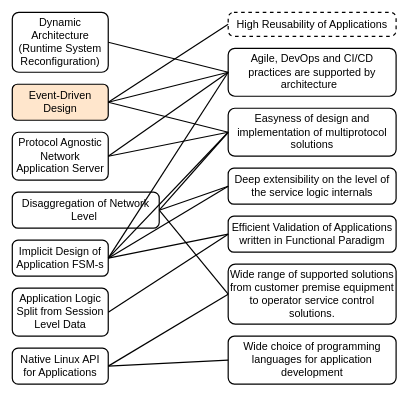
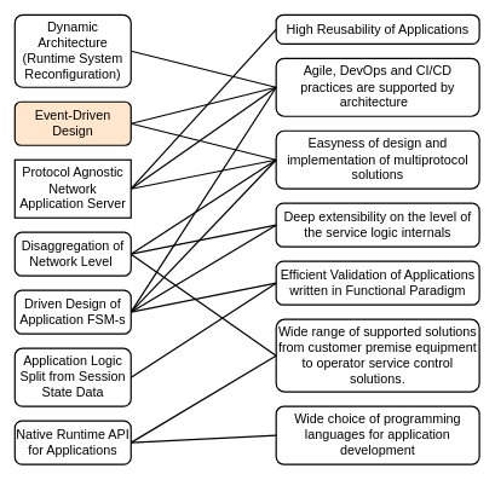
  <mxCell id="0" />
  <mxCell id="1" parent="0" />
  <mxCell id="2" value="Event-Driven Design" style="rounded=1;whiteSpace=wrap;html=1;strokeWidth=2;arcSize=14;fontSize=18;fillColor=#ffe6cc;" vertex="1" parent="1"><mxGeometry x="20" y="140" width="160" height="60" as="geometry" /></mxCell>
- <mxCell id="3" value="Disaggregation of Network Level&amp;nbsp;" style="rounded=1;whiteSpace=wrap;html=1;strokeWidth=2;arcSize=16;fontSize=18;" vertex="1" parent="1"><mxGeometry x="20" y="320" width="245" height="60" as="geometry" /></mxCell>
- <mxCell id="4" value="Implicit Design of Application FSM-s" style="rounded=1;whiteSpace=wrap;html=1;strokeWidth=2;arcSize=16;fontSize=18;" vertex="1" parent="1"><mxGeometry x="20" y="400" width="160" height="60" as="geometry" /></mxCell>
- <mxCell id="5" value="Native Linux API for Applications" style="rounded=1;whiteSpace=wrap;html=1;strokeWidth=2;arcSize=16;fontSize=18;" vertex="1" parent="1"><mxGeometry x="20" y="580" width="160" height="60" as="geometry" /></mxCell>
+ <mxCell id="3" value="Disaggregation of Network Level&amp;nbsp;" style="rounded=1;whiteSpace=wrap;html=1;strokeWidth=2;arcSize=16;fontSize=18;" vertex="1" parent="1"><mxGeometry x="20" y="320" width="160" height="60" as="geometry" /></mxCell>
+ <mxCell id="4" value="Driven Design of Application FSM-s" style="rounded=1;whiteSpace=wrap;html=1;strokeWidth=2;arcSize=16;fontSize=18;" vertex="1" parent="1"><mxGeometry x="20" y="400" width="160" height="60" as="geometry" /></mxCell>
+ <mxCell id="5" value="Native Runtime API for Applications" style="rounded=1;whiteSpace=wrap;html=1;strokeWidth=2;arcSize=16;fontSize=18;" vertex="1" parent="1"><mxGeometry x="20" y="580" width="160" height="60" as="geometry" /></mxCell>
  <mxCell id="6" value="Dynamic Architecture (Runtime System Reconfiguration)" style="rounded=1;whiteSpace=wrap;html=1;strokeWidth=2;arcSize=11;fontSize=18;" vertex="1" parent="1"><mxGeometry x="20" y="20" width="160" height="100" as="geometry" /></mxCell>
- <mxCell id="7" value="Protocol Agnostic Network Application Server" style="rounded=1;whiteSpace=wrap;html=1;strokeWidth=2;arcSize=13;fontSize=18;" vertex="1" parent="1"><mxGeometry x="20" y="220" width="160" height="80" as="geometry" /></mxCell>
- <mxCell id="8" value="Application Logic Split from Session Level Data" style="rounded=1;whiteSpace=wrap;html=1;strokeWidth=2;arcSize=13;fontSize=18;" vertex="1" parent="1"><mxGeometry x="20" y="480" width="160" height="80" as="geometry" /></mxCell>
+ <mxCell id="7" value="Protocol Agnostic Network Application Server" style="whiteSpace=wrap;html=1;strokeWidth=2;arcSize=13;fontSize=18;rounded=0;" vertex="1" parent="1"><mxGeometry x="20" y="220" width="160" height="80" as="geometry" /></mxCell>
+ <mxCell id="8" value="Application Logic Split from Session State Data" style="rounded=1;whiteSpace=wrap;html=1;strokeWidth=2;arcSize=13;fontSize=18;" vertex="1" parent="1"><mxGeometry x="20" y="480" width="160" height="80" as="geometry" /></mxCell>
  <mxCell id="9" value="Easyness&amp;nbsp;of design and implementation of multiprotocol solutions" style="rounded=1;whiteSpace=wrap;html=1;strokeWidth=2;arcSize=14;fontSize=18;" vertex="1" parent="1"><mxGeometry x="380" y="180" width="280" height="80" as="geometry" /></mxCell>
  <mxCell id="10" value="Wide range of supported solutions from customer premise equipment to operator service control solutions." style="rounded=1;whiteSpace=wrap;html=1;strokeWidth=2;arcSize=12;fontSize=18;" vertex="1" parent="1"><mxGeometry x="380" y="440" width="280" height="100" as="geometry" /></mxCell>
  <mxCell id="11" value="Deep extensibility on the level of the service logic internals" style="rounded=1;whiteSpace=wrap;html=1;strokeWidth=2;arcSize=16;fontSize=18;" vertex="1" parent="1"><mxGeometry x="380" y="280" width="280" height="60" as="geometry" /></mxCell>
  <mxCell id="12" value="Wide choice of programming languages for application development" style="rounded=1;whiteSpace=wrap;html=1;strokeWidth=2;arcSize=13;fontSize=18;" vertex="1" parent="1"><mxGeometry x="380" y="560" width="280" height="80" as="geometry" /></mxCell>
  <mxCell id="13" value="Efficient Validation of Applications written in Functional Paradigm" style="rounded=1;whiteSpace=wrap;html=1;strokeWidth=2;arcSize=16;fontSize=18;" vertex="1" parent="1"><mxGeometry x="380" y="360" width="280" height="60" as="geometry" /></mxCell>
- <mxCell id="14" value="High Reusability of Applications" style="rounded=1;whiteSpace=wrap;html=1;strokeWidth=2;arcSize=24;fontSize=18;dashed=1;" vertex="1" parent="1"><mxGeometry x="380" y="20" width="280" height="40" as="geometry" /></mxCell>
+ <mxCell id="14" value="High Reusability of Applications" style="rounded=1;whiteSpace=wrap;html=1;strokeWidth=2;arcSize=24;fontSize=18;" vertex="1" parent="1"><mxGeometry x="380" y="20" width="280" height="40" as="geometry" /></mxCell>
  <mxCell id="15" value="Agile, DevOps and CI/CD practices are supported by architecture&amp;nbsp;&amp;nbsp;" style="rounded=1;whiteSpace=wrap;html=1;strokeWidth=2;arcSize=14;fontSize=18;" vertex="1" parent="1"><mxGeometry x="380" y="80" width="280" height="80" as="geometry" /></mxCell>
  <mxCell id="16" value="" style="endArrow=none;html=1;fontSize=18;fontColor=#FFFF66;entryX=1;entryY=0.5;entryDx=0;entryDy=0;exitX=0;exitY=0.5;exitDx=0;exitDy=0;strokeWidth=2;" edge="1" parent="1" source="9" target="2"><mxGeometry width="50" height="50" relative="1" as="geometry"><mxPoint x="250" y="410" as="sourcePoint" /><mxPoint x="300" y="360" as="targetPoint" /></mxGeometry></mxCell>
- <mxCell id="17" value="" style="endArrow=none;html=1;strokeWidth=2;fontSize=18;fontColor=#FFFF66;entryX=1;entryY=0.5;entryDx=0;entryDy=0;exitX=0;exitY=0.5;exitDx=0;exitDy=0;" edge="1" parent="1" source="14" target="2"><mxGeometry width="50" height="50" relative="1" as="geometry"><mxPoint x="250" y="410" as="sourcePoint" /><mxPoint x="300" y="360" as="targetPoint" /></mxGeometry></mxCell>
  <mxCell id="18" value="" style="endArrow=none;html=1;strokeWidth=2;fontSize=18;fontColor=#FFFF66;entryX=1;entryY=0.5;entryDx=0;entryDy=0;exitX=0;exitY=0.5;exitDx=0;exitDy=0;" edge="1" parent="1" source="15" target="2"><mxGeometry width="50" height="50" relative="1" as="geometry"><mxPoint x="250" y="410" as="sourcePoint" /><mxPoint x="300" y="360" as="targetPoint" /></mxGeometry></mxCell>
  <mxCell id="19" value="" style="endArrow=none;html=1;strokeWidth=2;fontSize=18;fontColor=#FFFF66;entryX=1;entryY=0.5;entryDx=0;entryDy=0;exitX=0;exitY=0.5;exitDx=0;exitDy=0;" edge="1" parent="1" source="11" target="3"><mxGeometry width="50" height="50" relative="1" as="geometry"><mxPoint x="250" y="410" as="sourcePoint" /><mxPoint x="300" y="360" as="targetPoint" /></mxGeometry></mxCell>
  <mxCell id="20" value="" style="endArrow=none;html=1;strokeWidth=2;fontSize=18;fontColor=#FFFF66;exitX=1;exitY=0.5;exitDx=0;exitDy=0;entryX=0;entryY=0.5;entryDx=0;entryDy=0;" edge="1" parent="1" source="3" target="10"><mxGeometry width="50" height="50" relative="1" as="geometry"><mxPoint x="210" y="430" as="sourcePoint" /><mxPoint x="420" y="10" as="targetPoint" /></mxGeometry></mxCell>
  <mxCell id="21" value="" style="endArrow=none;html=1;strokeWidth=2;fontSize=18;fontColor=#FFFF66;entryX=0;entryY=0.5;entryDx=0;entryDy=0;exitX=1;exitY=0.5;exitDx=0;exitDy=0;" edge="1" parent="1" source="3" target="9"><mxGeometry width="50" height="50" relative="1" as="geometry"><mxPoint x="210" y="430" as="sourcePoint" /><mxPoint x="260" y="380" as="targetPoint" /></mxGeometry></mxCell>
  <mxCell id="22" value="" style="endArrow=none;html=1;strokeWidth=2;fontSize=18;fontColor=#FFFF66;entryX=1;entryY=0.5;entryDx=0;entryDy=0;exitX=0;exitY=0.5;exitDx=0;exitDy=0;" edge="1" parent="1" source="15" target="4"><mxGeometry width="50" height="50" relative="1" as="geometry"><mxPoint x="210" y="430" as="sourcePoint" /><mxPoint x="260" y="380" as="targetPoint" /></mxGeometry></mxCell>
  <mxCell id="23" value="" style="endArrow=none;html=1;strokeWidth=2;fontSize=18;fontColor=#FFFF66;entryX=1;entryY=0.5;entryDx=0;entryDy=0;exitX=0;exitY=0.5;exitDx=0;exitDy=0;" edge="1" parent="1" source="13" target="4"><mxGeometry width="50" height="50" relative="1" as="geometry"><mxPoint x="210" y="430" as="sourcePoint" /><mxPoint x="260" y="380" as="targetPoint" /></mxGeometry></mxCell>
  <mxCell id="24" value="" style="endArrow=none;html=1;strokeWidth=2;fontSize=18;fontColor=#FFFF66;entryX=0;entryY=0.5;entryDx=0;entryDy=0;exitX=1;exitY=0.5;exitDx=0;exitDy=0;" edge="1" parent="1" source="4" target="9"><mxGeometry width="50" height="50" relative="1" as="geometry"><mxPoint x="210" y="430" as="sourcePoint" /><mxPoint x="260" y="380" as="targetPoint" /></mxGeometry></mxCell>
  <mxCell id="25" value="" style="endArrow=none;html=1;strokeWidth=2;fontSize=18;fontColor=#FFFF66;entryX=1;entryY=0.5;entryDx=0;entryDy=0;exitX=0;exitY=0.5;exitDx=0;exitDy=0;" edge="1" parent="1" source="12" target="5"><mxGeometry width="50" height="50" relative="1" as="geometry"><mxPoint x="210" y="430" as="sourcePoint" /><mxPoint x="260" y="380" as="targetPoint" /></mxGeometry></mxCell>
  <mxCell id="26" value="" style="endArrow=none;html=1;strokeWidth=2;fontSize=18;fontColor=#FFFF66;entryX=0;entryY=0.5;entryDx=0;entryDy=0;exitX=1;exitY=0.5;exitDx=0;exitDy=0;" edge="1" parent="1" source="5" target="10"><mxGeometry width="50" height="50" relative="1" as="geometry"><mxPoint x="210" y="430" as="sourcePoint" /><mxPoint x="260" y="380" as="targetPoint" /></mxGeometry></mxCell>
  <mxCell id="27" value="" style="endArrow=none;html=1;strokeWidth=2;fontSize=18;fontColor=#FFFF66;entryX=1;entryY=0.5;entryDx=0;entryDy=0;exitX=0;exitY=0.5;exitDx=0;exitDy=0;" edge="1" parent="1" source="11" target="4"><mxGeometry width="50" height="50" relative="1" as="geometry"><mxPoint x="330" y="430" as="sourcePoint" /><mxPoint x="380" y="380" as="targetPoint" /></mxGeometry></mxCell>
  <mxCell id="28" value="" style="endArrow=none;html=1;strokeWidth=2;fontSize=18;fontColor=#FFFF66;entryX=1;entryY=0.5;entryDx=0;entryDy=0;exitX=0;exitY=0.5;exitDx=0;exitDy=0;" edge="1" parent="1" source="15" target="6"><mxGeometry width="50" height="50" relative="1" as="geometry"><mxPoint x="330" y="430" as="sourcePoint" /><mxPoint x="380" y="380" as="targetPoint" /></mxGeometry></mxCell>
+ <mxCell id="29" value="" style="endArrow=none;html=1;strokeWidth=2;fontSize=18;fontColor=#FFFF66;entryX=1;entryY=0.5;entryDx=0;entryDy=0;exitX=0;exitY=0.5;exitDx=0;exitDy=0;" edge="1" parent="1" source="14" target="7"><mxGeometry width="50" height="50" relative="1" as="geometry"><mxPoint x="330" y="430" as="sourcePoint" /><mxPoint x="380" y="380" as="targetPoint" /></mxGeometry></mxCell>
  <mxCell id="30" value="" style="endArrow=none;html=1;strokeWidth=2;fontSize=18;fontColor=#FFFF66;entryX=0;entryY=0.5;entryDx=0;entryDy=0;exitX=1;exitY=0.5;exitDx=0;exitDy=0;" edge="1" parent="1" source="7" target="15"><mxGeometry width="50" height="50" relative="1" as="geometry"><mxPoint x="330" y="430" as="sourcePoint" /><mxPoint x="380" y="380" as="targetPoint" /></mxGeometry></mxCell>
  <mxCell id="31" value="" style="endArrow=none;html=1;strokeWidth=2;fontSize=18;fontColor=#FFFF66;entryX=0;entryY=0.5;entryDx=0;entryDy=0;exitX=1;exitY=0.5;exitDx=0;exitDy=0;" edge="1" parent="1" source="7" target="9"><mxGeometry width="50" height="50" relative="1" as="geometry"><mxPoint x="330" y="430" as="sourcePoint" /><mxPoint x="380" y="380" as="targetPoint" /></mxGeometry></mxCell>
  <mxCell id="32" value="" style="endArrow=none;html=1;strokeWidth=2;fontSize=18;fontColor=#FFFF66;entryX=1;entryY=0.5;entryDx=0;entryDy=0;exitX=0;exitY=0.5;exitDx=0;exitDy=0;" edge="1" parent="1" source="13" target="8"><mxGeometry width="50" height="50" relative="1" as="geometry"><mxPoint x="300" y="430" as="sourcePoint" /><mxPoint x="350" y="380" as="targetPoint" /></mxGeometry></mxCell>
